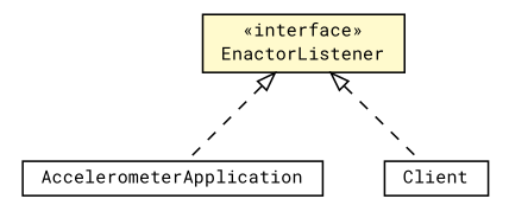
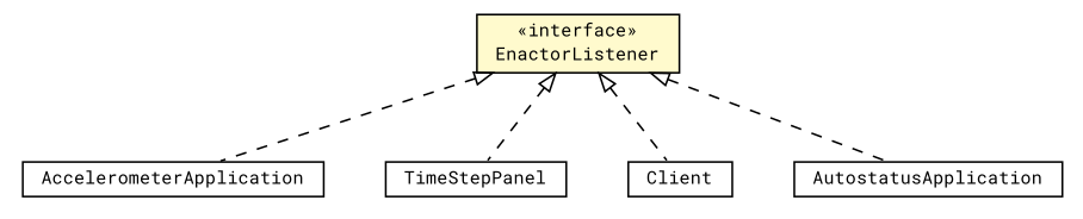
  digraph {
    fontname="Roboto Mono"
    nodesep=0.25
    ranksep=0.5
    node [fontcolor=black fontname="Roboto Mono" fontsize=10.0 shape=plaintext]
    edge [arrowtail=empty dir=back fontname="Roboto Mono" fontsize=10 headport=p labelfontname=arial labelfontsize=10 style=dashed tailport=p]
    n1 [label=<<table title="context.arch.intelligibility.apps.accelerometer.AccelerometerApplication" border="0" cellborder="1" cellspacing="0" cellpadding="2" port="p" href="../intelligibility/apps/accelerometer/AccelerometerApplication.html"> 		<tr><td><table border="0" cellspacing="0" cellpadding="1"> <tr><td align="center" balign="center"> AccelerometerApplication </td></tr> 		</table></td></tr> 		</table>>]
    n2 [label=<<table title="context.arch.enactor.EnactorListener" border="0" cellborder="1" cellspacing="0" cellpadding="2" port="p" bgcolor="lemonChiffon" href="./EnactorListener.html"> 		<tr><td><table border="0" cellspacing="0" cellpadding="1"> <tr><td align="center" balign="center"> &#171;interface&#187; </td></tr> <tr><td align="center" balign="center"> EnactorListener </td></tr> 		</table></td></tr> 		</table>>]
+   n3 [label=<<table title="context.arch.intelligibility.apps.homeactivity.TimeStepPanel" border="0" cellborder="1" cellspacing="0" cellpadding="2" port="p" href="../intelligibility/apps/homeactivity/TimeStepPanel.html"> 		<tr><td><table border="0" cellspacing="0" cellpadding="1"> <tr><td align="center" balign="center"> TimeStepPanel </td></tr> 		</table></td></tr> 		</table>>]
    n4 [label=<<table title="context.arch.enactor.server.EnactorXMLServer.Client" border="0" cellborder="1" cellspacing="0" cellpadding="2" port="p" href="./server/EnactorXMLServer.Client.html"> 		<tr><td><table border="0" cellspacing="0" cellpadding="1"> <tr><td align="center" balign="center"> Client </td></tr> 		</table></td></tr> 		</table>>]
+   n5 [label=<<table title="context.arch.intelligibility.apps.imautostatus.AutostatusApplication" border="0" cellborder="1" cellspacing="0" cellpadding="2" port="p" href="../intelligibility/apps/imautostatus/AutostatusApplication.html"> 		<tr><td><table border="0" cellspacing="0" cellpadding="1"> <tr><td align="center" balign="center"> AutostatusApplication </td></tr> 		</table></td></tr> 		</table>>]
    n2 -> n1
+   n2 -> n3
    n2 -> n4
+   n2 -> n5
  }
